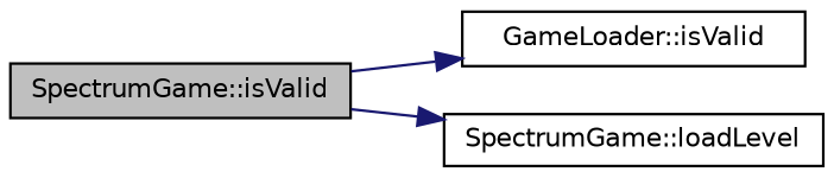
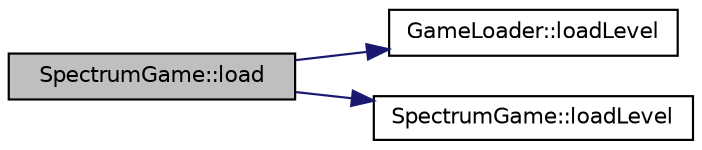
  digraph {
    rankdir=LR
    node [color=black fillcolor=white fontname=Helvetica fontsize=10 shape=record style=filled]
    edge [color=midnightblue fontname=Helvetica fontsize=10 labelfontname=Helvetica labelfontsize=10 style=solid]
-   n1 [fillcolor=grey75 fontcolor=black height=0.2 label="SpectrumGame::isValid" width=0.4]
-   n2 [height=0.2 label="GameLoader::isValid" width=0.4]
+   n1 [fillcolor=grey75 fontcolor=black height=0.2 label="SpectrumGame::load" width=0.4]
+   n2 [height=0.2 label="GameLoader::loadLevel" width=0.4]
    n3 [height=0.2 label="SpectrumGame::loadLevel" width=0.4]
    n1 -> n2
    n1 -> n3
  }
